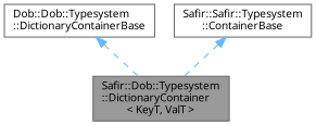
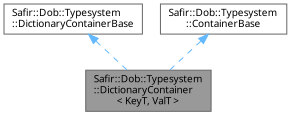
  digraph {
    fontname="Noto Sans"
    node [color=gray40 fillcolor=white fontname="Noto Sans" fontsize=10 shape=box style=filled]
    edge [color=steelblue1 dir=back fontname="Noto Sans" fontsize=10 labelfontname=Helvetica labelfontsize=10 style=dashed]
    n1 [fillcolor=grey60 fontcolor=black height=0.2 label="Safir::Dob::Typesystem\l::DictionaryContainer\l\< KeyT, ValT \>" width=0.4]
-   n2 [height=0.2 label="Dob::Dob::Typesystem\l::DictionaryContainerBase" width=0.4]
-   n3 [height=0.2 label="Safir::Safir::Typesystem\l::ContainerBase" width=0.4]
+   n2 [height=0.2 label="Safir::Dob::Typesystem\l::DictionaryContainerBase" width=0.4]
+   n3 [height=0.2 label="Safir::Dob::Typesystem\l::ContainerBase" width=0.4]
    n2 -> n1
    n3 -> n1
  }
